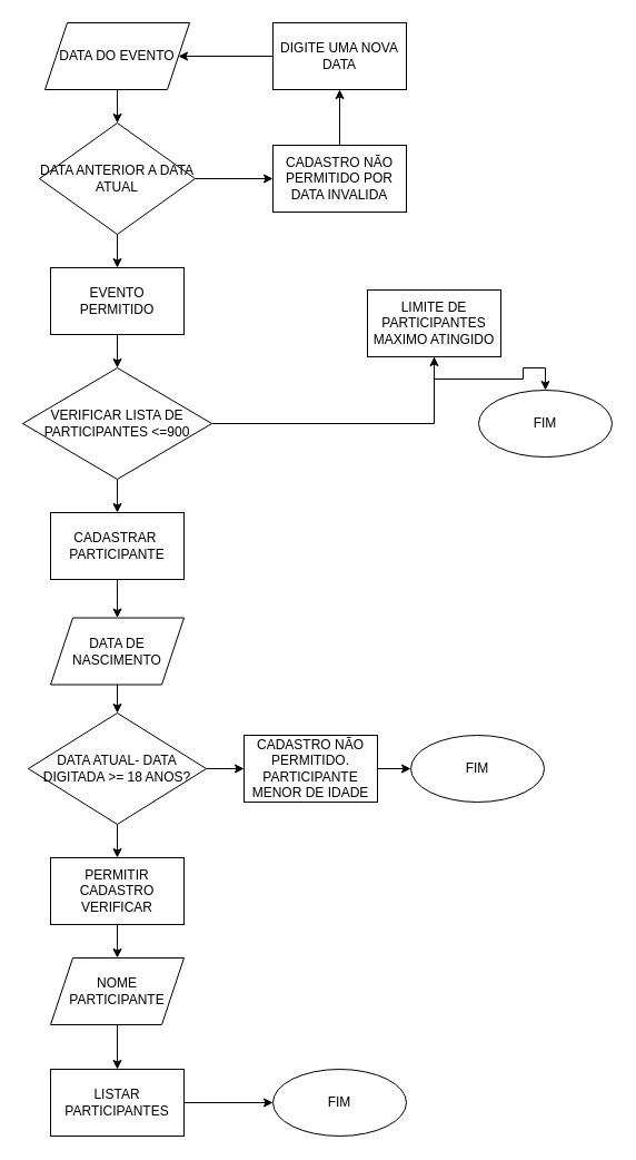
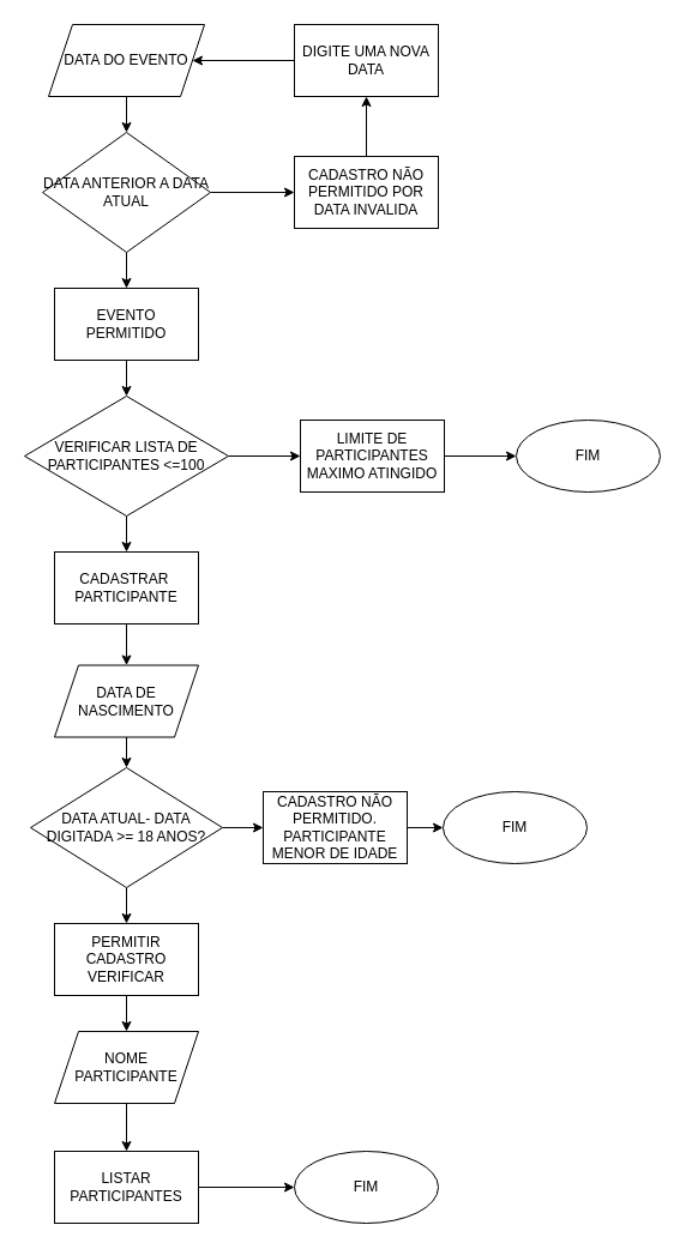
  <mxCell id="0" />
  <mxCell id="1" parent="0" />
  <mxCell id="2" value="" style="edgeStyle=orthogonalEdgeStyle;rounded=0;orthogonalLoop=1;jettySize=auto;html=1;" edge="1" parent="1" source="3" target="6"><mxGeometry relative="1" as="geometry" /></mxCell>
  <mxCell id="3" value="DATA DO EVENTO" style="shape=parallelogram;perimeter=parallelogramPerimeter;whiteSpace=wrap;html=1;fixedSize=1;" vertex="1" parent="1"><mxGeometry x="40" y="20" width="130" height="60" as="geometry" /></mxCell>
  <mxCell id="4" value="" style="edgeStyle=orthogonalEdgeStyle;rounded=0;orthogonalLoop=1;jettySize=auto;html=1;" edge="1" parent="1" source="6" target="8"><mxGeometry relative="1" as="geometry" /></mxCell>
  <mxCell id="5" value="" style="edgeStyle=orthogonalEdgeStyle;rounded=0;orthogonalLoop=1;jettySize=auto;html=1;" edge="1" parent="1" source="6" target="10"><mxGeometry relative="1" as="geometry" /></mxCell>
  <mxCell id="6" value="DATA ANTERIOR A DATA ATUAL" style="rhombus;whiteSpace=wrap;html=1;" vertex="1" parent="1"><mxGeometry x="35" y="110" width="140" height="100" as="geometry" /></mxCell>
  <mxCell id="7" value="" style="edgeStyle=orthogonalEdgeStyle;rounded=0;orthogonalLoop=1;jettySize=auto;html=1;" edge="1" parent="1" source="8" target="22"><mxGeometry relative="1" as="geometry" /></mxCell>
  <mxCell id="8" value="CADASTRO NÃO PERMITIDO POR DATA INVALIDA" style="rounded=0;whiteSpace=wrap;html=1;" vertex="1" parent="1"><mxGeometry x="245" y="130" width="120" height="60" as="geometry" /></mxCell>
  <mxCell id="9" value="" style="edgeStyle=orthogonalEdgeStyle;rounded=0;orthogonalLoop=1;jettySize=auto;html=1;" edge="1" parent="1" source="10" target="27"><mxGeometry relative="1" as="geometry" /></mxCell>
  <mxCell id="10" value="EVENTO PERMITIDO" style="whiteSpace=wrap;html=1;" vertex="1" parent="1"><mxGeometry x="45" y="240" width="120" height="60" as="geometry" /></mxCell>
  <mxCell id="11" value="" style="edgeStyle=orthogonalEdgeStyle;rounded=0;orthogonalLoop=1;jettySize=auto;html=1;" edge="1" parent="1" source="12" target="15"><mxGeometry relative="1" as="geometry" /></mxCell>
  <mxCell id="12" value="DATA DE NASCIMENTO" style="shape=parallelogram;perimeter=parallelogramPerimeter;whiteSpace=wrap;html=1;fixedSize=1;" vertex="1" parent="1"><mxGeometry x="45" y="554.5" width="120" height="60" as="geometry" /></mxCell>
  <mxCell id="13" value="" style="edgeStyle=orthogonalEdgeStyle;rounded=0;orthogonalLoop=1;jettySize=auto;html=1;" edge="1" parent="1" source="15" target="19"><mxGeometry relative="1" as="geometry" /></mxCell>
  <mxCell id="14" value="" style="edgeStyle=orthogonalEdgeStyle;rounded=0;orthogonalLoop=1;jettySize=auto;html=1;" edge="1" parent="1" source="15" target="17"><mxGeometry relative="1" as="geometry" /></mxCell>
  <mxCell id="15" value="DATA ATUAL- DATA DIGITADA &amp;gt;= 18 ANOS?" style="rhombus;whiteSpace=wrap;html=1;" vertex="1" parent="1"><mxGeometry x="25" y="640" width="160" height="100" as="geometry" /></mxCell>
  <mxCell id="16" value="" style="edgeStyle=orthogonalEdgeStyle;rounded=0;orthogonalLoop=1;jettySize=auto;html=1;" edge="1" parent="1" source="17" target="32"><mxGeometry relative="1" as="geometry" /></mxCell>
  <mxCell id="17" value="PERMITIR CADASTRO VERIFICAR" style="whiteSpace=wrap;html=1;" vertex="1" parent="1"><mxGeometry x="45" y="770" width="120" height="60" as="geometry" /></mxCell>
  <mxCell id="18" value="" style="edgeStyle=orthogonalEdgeStyle;rounded=0;orthogonalLoop=1;jettySize=auto;html=1;" edge="1" parent="1" source="19" target="20"><mxGeometry relative="1" as="geometry" /></mxCell>
  <mxCell id="19" value="CADASTRO NÃO PERMITIDO. PARTICIPANTE MENOR DE IDADE" style="whiteSpace=wrap;html=1;" vertex="1" parent="1"><mxGeometry x="219" y="660" width="120" height="60" as="geometry" /></mxCell>
  <mxCell id="20" value="FIM" style="ellipse;whiteSpace=wrap;html=1;" vertex="1" parent="1"><mxGeometry x="369" y="660" width="120" height="60" as="geometry" /></mxCell>
  <mxCell id="21" value="" style="edgeStyle=orthogonalEdgeStyle;rounded=0;orthogonalLoop=1;jettySize=auto;html=1;" edge="1" parent="1" source="22" target="3"><mxGeometry relative="1" as="geometry" /></mxCell>
  <mxCell id="22" value="DIGITE UMA NOVA DATA" style="whiteSpace=wrap;html=1;rounded=0;" vertex="1" parent="1"><mxGeometry x="245" y="20" width="120" height="60" as="geometry" /></mxCell>
  <mxCell id="23" value="" style="edgeStyle=orthogonalEdgeStyle;rounded=0;orthogonalLoop=1;jettySize=auto;html=1;" edge="1" parent="1" source="24" target="12"><mxGeometry relative="1" as="geometry" /></mxCell>
  <mxCell id="24" value="CADASTRAR&amp;nbsp; PARTICIPANTE" style="rounded=0;whiteSpace=wrap;html=1;" vertex="1" parent="1"><mxGeometry x="45" y="460" width="120" height="60" as="geometry" /></mxCell>
  <mxCell id="25" value="" style="edgeStyle=orthogonalEdgeStyle;rounded=0;orthogonalLoop=1;jettySize=auto;html=1;" edge="1" parent="1" source="27" target="29"><mxGeometry relative="1" as="geometry" /></mxCell>
  <mxCell id="26" value="" style="edgeStyle=orthogonalEdgeStyle;rounded=0;orthogonalLoop=1;jettySize=auto;html=1;" edge="1" parent="1" source="27" target="24"><mxGeometry relative="1" as="geometry" /></mxCell>
- <mxCell id="27" value="VERIFICAR LISTA DE PARTICIPANTES &amp;lt;=900" style="rhombus;whiteSpace=wrap;html=1;" vertex="1" parent="1"><mxGeometry x="20" y="330" width="170" height="100" as="geometry" /></mxCell>
+ <mxCell id="27" value="VERIFICAR LISTA DE PARTICIPANTES &amp;lt;=100" style="rhombus;whiteSpace=wrap;html=1;" vertex="1" parent="1"><mxGeometry x="20" y="330" width="170" height="100" as="geometry" /></mxCell>
  <mxCell id="28" value="" style="edgeStyle=orthogonalEdgeStyle;rounded=0;orthogonalLoop=1;jettySize=auto;html=1;" edge="1" parent="1" source="29" target="30"><mxGeometry relative="1" as="geometry" /></mxCell>
- <mxCell id="29" value="LIMITE DE PARTICIPANTES MAXIMO ATINGIDO" style="whiteSpace=wrap;html=1;" vertex="1" parent="1"><mxGeometry x="330" y="260" width="120" height="60" as="geometry" /></mxCell>
+ <mxCell id="29" value="LIMITE DE PARTICIPANTES MAXIMO ATINGIDO" style="whiteSpace=wrap;html=1;" vertex="1" parent="1"><mxGeometry x="250" y="350" width="120" height="60" as="geometry" /></mxCell>
  <mxCell id="30" value="FIM" style="ellipse;whiteSpace=wrap;html=1;" vertex="1" parent="1"><mxGeometry x="430" y="350" width="120" height="60" as="geometry" /></mxCell>
  <mxCell id="31" value="" style="edgeStyle=orthogonalEdgeStyle;rounded=0;orthogonalLoop=1;jettySize=auto;html=1;" edge="1" parent="1" source="32" target="34"><mxGeometry relative="1" as="geometry" /></mxCell>
  <mxCell id="32" value="NOME PARTICIPANTE" style="shape=parallelogram;perimeter=parallelogramPerimeter;whiteSpace=wrap;html=1;fixedSize=1;" vertex="1" parent="1"><mxGeometry x="45" y="860" width="120" height="60" as="geometry" /></mxCell>
  <mxCell id="33" value="" style="edgeStyle=orthogonalEdgeStyle;rounded=0;orthogonalLoop=1;jettySize=auto;html=1;" edge="1" parent="1" source="34" target="35"><mxGeometry relative="1" as="geometry" /></mxCell>
  <mxCell id="34" value="LISTAR PARTICIPANTES" style="whiteSpace=wrap;html=1;" vertex="1" parent="1"><mxGeometry x="45" y="960" width="120" height="60" as="geometry" /></mxCell>
  <mxCell id="35" value="FIM" style="ellipse;whiteSpace=wrap;html=1;" vertex="1" parent="1"><mxGeometry x="245" y="960" width="120" height="60" as="geometry" /></mxCell>
